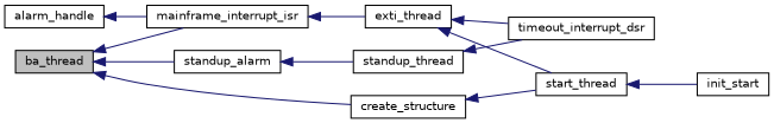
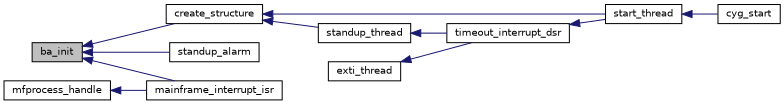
  digraph {
    rankdir=LR
    node [color=black fillcolor=white fontname=Helvetica fontsize=10 shape=record style=filled]
    edge [color=midnightblue dir=back fontname=Helvetica fontsize=10 labelfontname=Helvetica labelfontsize=10 style=solid]
-   n1 [fillcolor=grey75 fontcolor=black height=0.2 label=ba_thread width=0.4]
+   n1 [fillcolor=grey75 fontcolor=black height=0.2 label=ba_init width=0.4]
    n2 [height=0.2 label=create_structure width=0.4]
    n3 [height=0.2 label=standup_alarm width=0.4]
    n4 [height=0.2 label=mainframe_interrupt_isr width=0.4]
    n5 [height=0.2 label=start_thread width=0.4]
-   n6 [height=0.2 label=alarm_handle width=0.4]
+   n6 [height=0.2 label=mfprocess_handle width=0.4]
    n7 [height=0.2 label=standup_thread width=0.4]
-   n8 [height=0.2 label=init_start width=0.4]
+   n8 [height=0.2 label=cyg_start width=0.4]
    n9 [height=0.2 label=exti_thread width=0.4]
    n10 [height=0.2 label=timeout_interrupt_dsr width=0.4]
    n1 -> n2
    n1 -> n3
    n1 -> n4
    n2 -> n5
-   n3 -> n7
-   n4 -> n9
+   n2 -> n7
    n5 -> n8
    n6 -> n4
    n7 -> n10
-   n9 -> n5
+   n10 -> n5
    n9 -> n10
  }
